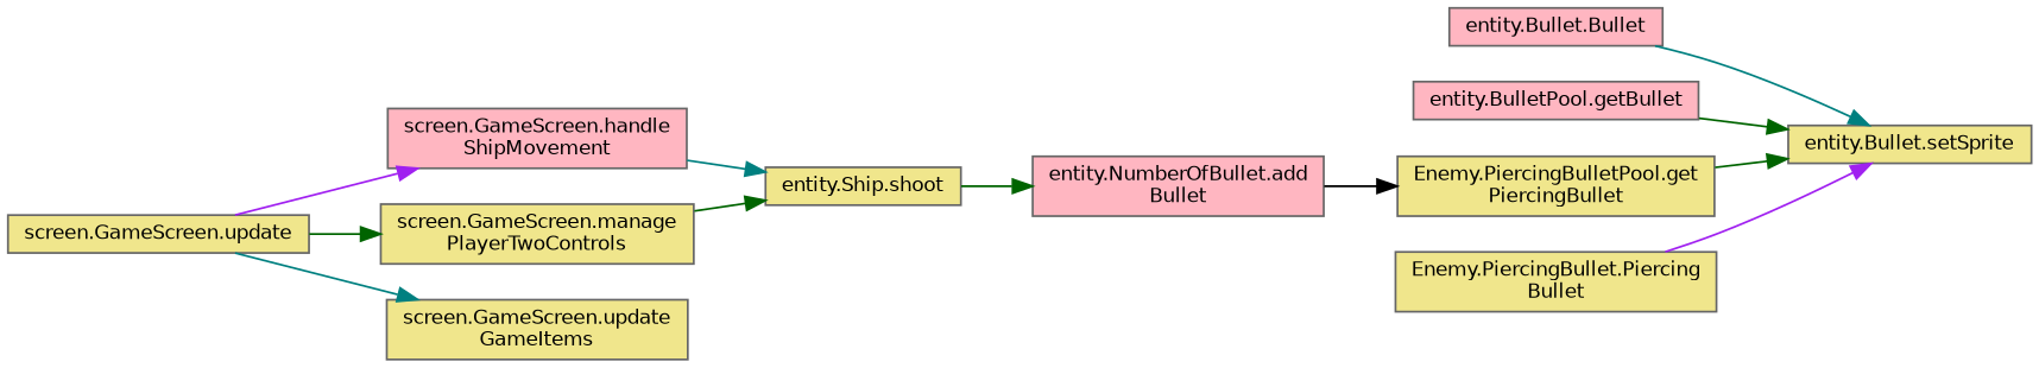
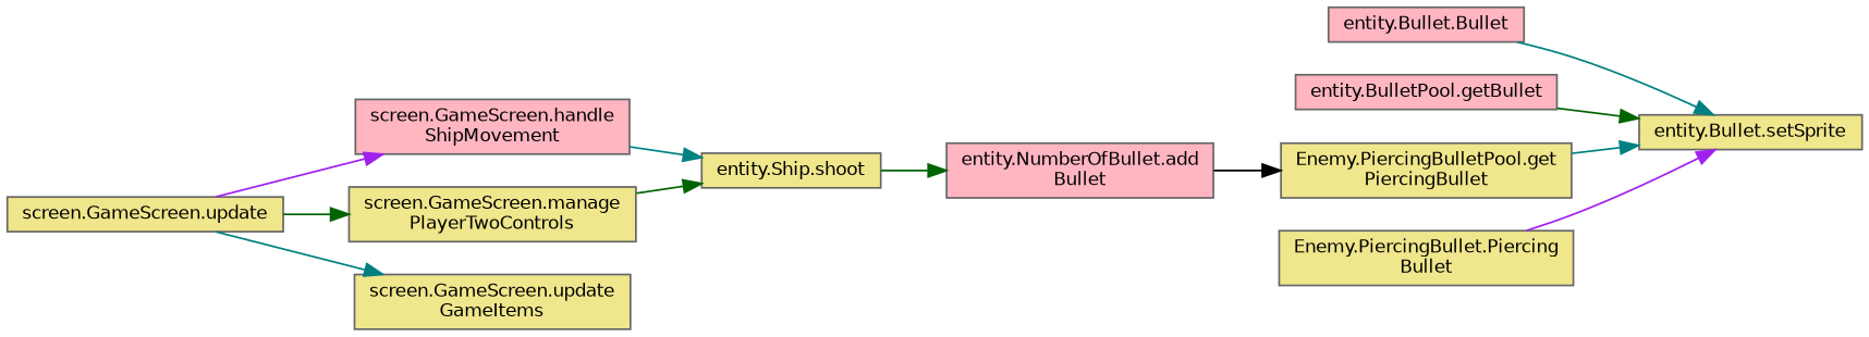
  digraph {
    rankdir=RL
    node [color=grey40 fillcolor=khaki fontname=Helvetica fontsize=10 shape=box style=filled]
    edge [color=teal dir=back fontname=Helvetica fontsize=10 labelfontname=Helvetica labelfontsize=10 style=solid]
    n1 [color=gray40 fontcolor=black height=0.2 label="entity.Bullet.setSprite" width=0.4]
    n2 [fillcolor=lightpink height=0.2 label="entity.Bullet.Bullet" width=0.4]
    n3 [fillcolor=lightpink height=0.2 label="entity.BulletPool.getBullet" width=0.4]
    n4 [height=0.2 label="Enemy.PiercingBulletPool.get\lPiercingBullet" width=0.4]
    n5 [height=0.2 label="Enemy.PiercingBullet.Piercing\lBullet" width=0.4]
    n6 [fillcolor=lightpink height=0.2 label="entity.NumberOfBullet.add\lBullet" width=0.4]
    n7 [height=0.2 label="entity.Ship.shoot" width=0.4]
    n8 [fillcolor=lightpink height=0.2 label="screen.GameScreen.handle\lShipMovement" width=0.4]
    n9 [height=0.2 label="screen.GameScreen.manage\lPlayerTwoControls" width=0.4]
    n10 [height=0.2 label="screen.GameScreen.update" width=0.4]
    n11 [height=0.2 label="screen.GameScreen.update\lGameItems" width=0.4]
    n1 -> n2
    n1 -> n3 [color=darkgreen]
-   n1 -> n4 [color=darkgreen]
+   n1 -> n4
    n1 -> n5 [color=purple]
    n4 -> n6 [color=black]
    n6 -> n7 [color=darkgreen]
    n7 -> n8
    n7 -> n9 [color=darkgreen]
    n8 -> n10 [color=purple]
    n9 -> n10 [color=darkgreen]
    n11 -> n10
  }
